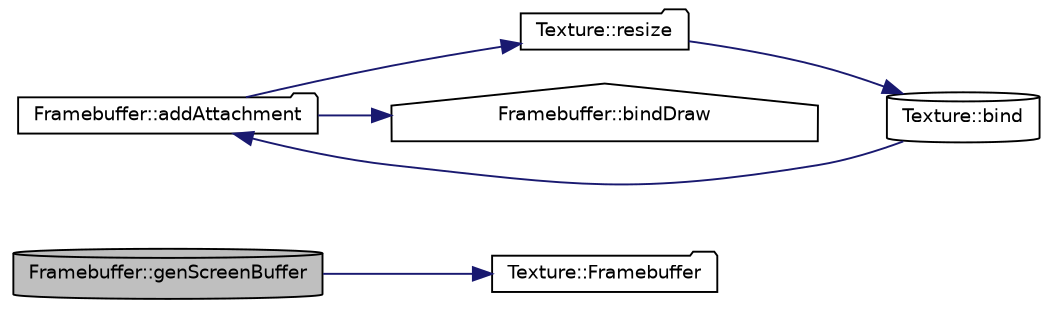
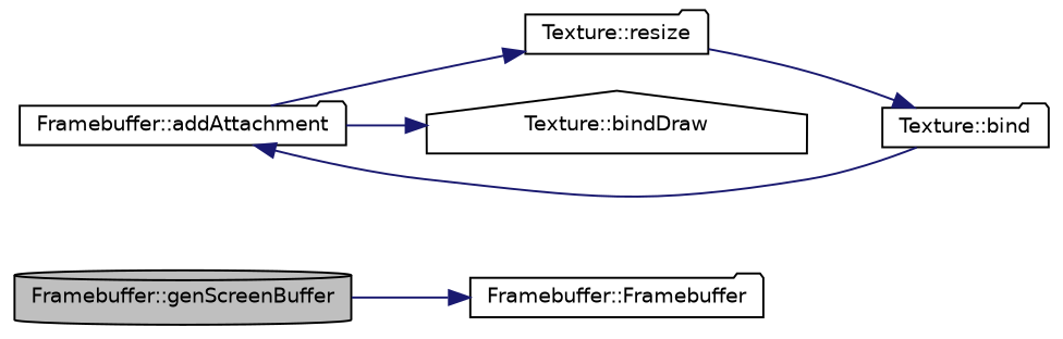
  digraph {
    rankdir=LR
    node [color=black fillcolor=white fontname=Helvetica fontsize=10 shape=folder style=filled]
    edge [color=midnightblue fontname=Helvetica fontsize=10 labelfontname=Helvetica labelfontsize=10 style=solid]
    n1 [fillcolor=grey75 fontcolor=black height=0.2 label="Framebuffer::genScreenBuffer" shape=cylinder width=0.4]
-   n2 [height=0.2 label="Texture::Framebuffer" width=0.4]
+   n2 [height=0.2 label="Framebuffer::Framebuffer" width=0.4]
    n3 [height=0.2 label="Framebuffer::addAttachment" width=0.4]
    n4 [height=0.2 label="Texture::resize" width=0.4]
-   n5 [height=0.2 label="Framebuffer::bindDraw" shape=house width=0.4]
-   n6 [height=0.2 label="Texture::bind" shape=cylinder width=0.4]
+   n5 [height=0.2 label="Texture::bindDraw" shape=house width=0.4]
+   n6 [height=0.2 label="Texture::bind" width=0.4]
    n1 -> n2
    n3 -> n4
    n3 -> n5
    n4 -> n6
    n6 -> n3
  }
